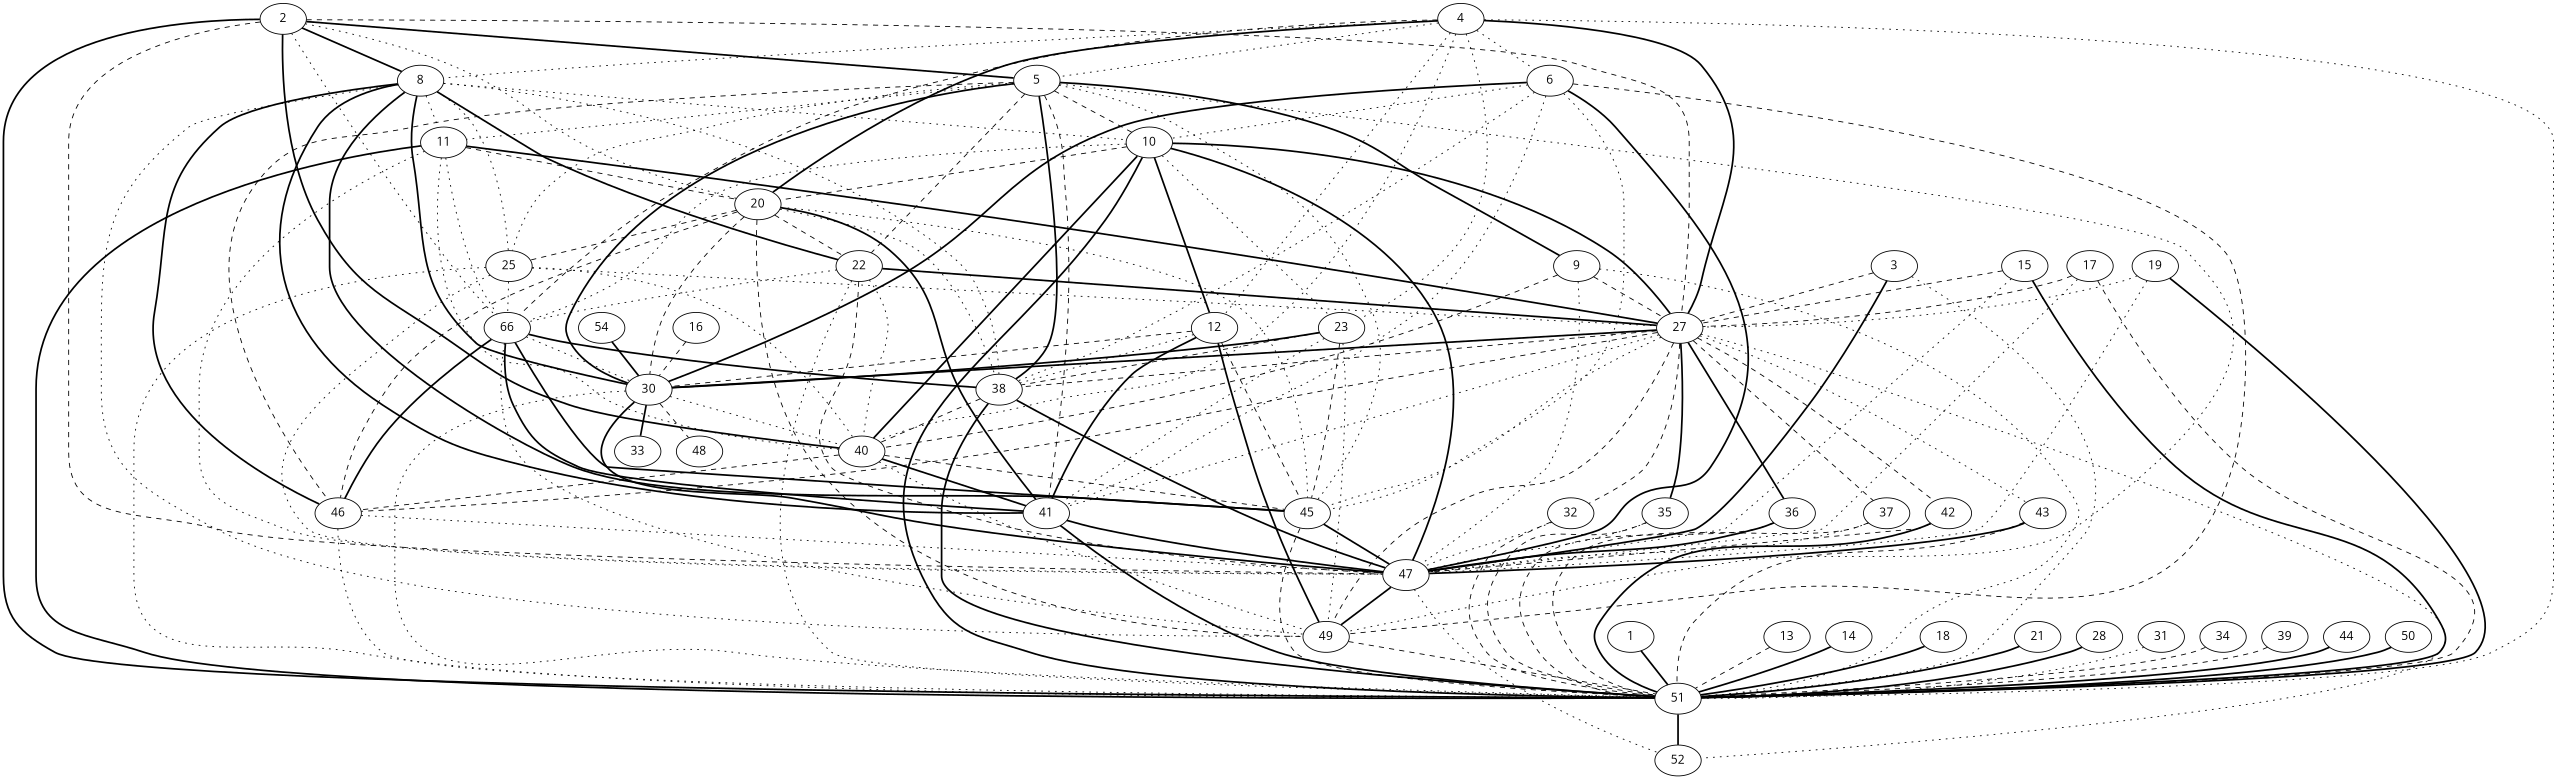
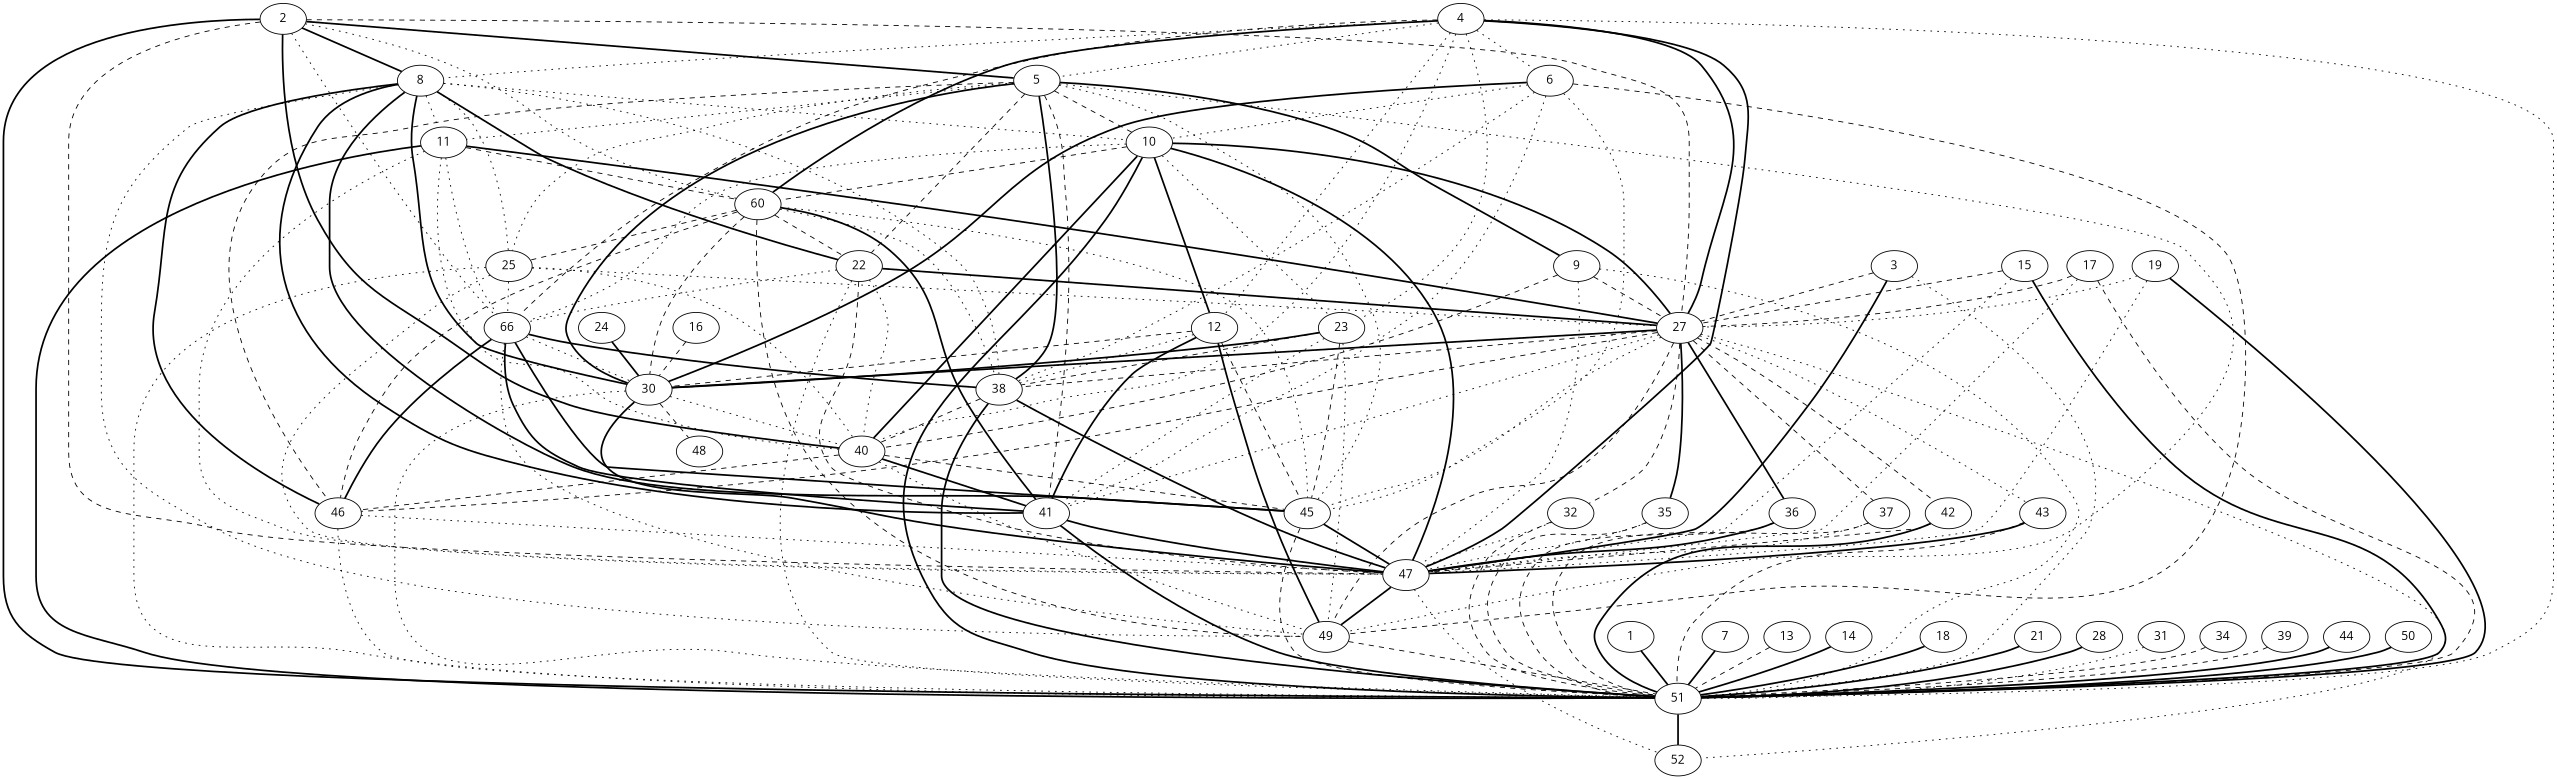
  graph {
    fontname="Open Sans"
    node [fontname="Open Sans"]
    edge [fontname="Open Sans" style=dotted]
    1
    51
    52
    2
    5
    8
-   20
+   20 [label=60]
    n8 [label=66]
    27
    40
    47
    9
    10
    11
    22
    25
    30
    38
    41
    45
    46
    49
    32
    35
    36
    37
    42
    43
    3
    4
    6
    12
    23
-   33
    48
+   7
    13
    14
    15
    16
    17
    18
    19
    21
-   24 [label=54]
+   24
    28
    31
    34
    39
    44
    50
    1 -- 51 [style=bold]
    51 -- 52 [style=bold]
    2 -- 51 [style=bold]
    2 -- 5 [style=bold]
    2 -- 8 [style=bold]
    2 -- 20
    2 -- n8
    2 -- 27 [style=dashed]
    2 -- 40 [style=bold]
    2 -- 47 [style=dashed]
    5 -- 9 [style=bold]
    5 -- 10 [style=dashed]
    5 -- 11
    5 -- 22 [style=dashed]
    5 -- 25
    5 -- 30 [style=bold]
    5 -- 38 [style=bold]
    5 -- 41 [style=dashed]
    5 -- 45
    5 -- 46 [style=dashed]
    5 -- 49
    8 -- 10
    8 -- 11
    8 -- 22 [style=bold]
    8 -- 25
    8 -- 30 [style=bold]
    8 -- 38
    8 -- 41 [style=bold]
    8 -- 45 [style=bold]
    8 -- 46 [style=bold]
    8 -- 49
    20 -- 22 [style=dashed]
    20 -- 25 [style=dashed]
    20 -- 30 [style=dashed]
    20 -- 38
    20 -- 41 [style=bold]
    20 -- 45
    20 -- 46 [style=dashed]
    20 -- 49 [style=dashed]
    n8 -- 30
    n8 -- 38 [style=bold]
    n8 -- 41 [style=bold]
    n8 -- 45 [style=bold]
    n8 -- 46 [style=bold]
    n8 -- 49
    27 -- 52
    27 -- 30 [style=bold]
    27 -- 38 [style=dashed]
    27 -- 41
    27 -- 45
    27 -- 46 [style=dashed]
    27 -- 49 [style=dashed]
    27 -- 32 [style=dashed]
    27 -- 35 [style=bold]
    27 -- 36 [style=bold]
    27 -- 37 [style=dashed]
    27 -- 42 [style=dashed]
    27 -- 43
    40 -- 41 [style=bold]
    40 -- 45 [style=dashed]
    40 -- 46 [style=dashed]
    40 -- 49
    47 -- 52
    47 -- 49 [style=bold]
    9 -- 51
    9 -- 27 [style=dashed]
    9 -- 40 [style=dashed]
    9 -- 47
    10 -- 51 [style=bold]
    10 -- 20 [style=dashed]
    10 -- n8
    10 -- 27 [style=bold]
    10 -- 40 [style=bold]
    10 -- 47 [style=bold]
    10 -- 12 [style=bold]
    10 -- 23
    11 -- 51 [style=bold]
    11 -- 20 [style=dashed]
    11 -- n8
    11 -- 27 [style=bold]
    11 -- 40
    11 -- 47
    22 -- 51
    22 -- n8
    22 -- 27 [style=bold]
    22 -- 40
    22 -- 47 [style=dashed]
    25 -- 51
    25 -- n8
    25 -- 27
    25 -- 40
    25 -- 47
    30 -- 51
    30 -- 40
    30 -- 47 [style=bold]
-   30 -- 33 [style=bold]
    30 -- 48 [style=dashed]
    38 -- 51 [style=bold]
    38 -- 40 [style=dashed]
    38 -- 47 [style=bold]
    41 -- 51 [style=bold]
    41 -- 47 [style=bold]
    45 -- 51 [style=dashed]
    45 -- 47 [style=bold]
    46 -- 51
    46 -- 47
    49 -- 51 [style=dashed]
    32 -- 51 [style=dashed]
    32 -- 47
    35 -- 51 [style=dashed]
    35 -- 47
    36 -- 51 [style=dashed]
    36 -- 47 [style=bold]
    37 -- 51 [style=dashed]
    37 -- 47
    42 -- 51 [style=bold]
    42 -- 47 [style=dashed]
    43 -- 51 [style=dashed]
    43 -- 47 [style=bold]
    3 -- 51
    3 -- 27 [style=dashed]
    3 -- 47 [style=bold]
    4 -- 51
    4 -- 5
    4 -- 8
    4 -- 20 [style=bold]
    4 -- n8 [style=dashed]
    4 -- 27 [style=bold]
    4 -- 40
-   6 -- 47 [style=bold]
+   4 -- 47 [style=bold]
    4 -- 6
    4 -- 12
    4 -- 23
    6 -- 10
    6 -- 30 [style=bold]
    6 -- 38
    6 -- 41
    6 -- 45
    6 -- 49 [style=dashed]
    12 -- 30 [style=dashed]
    12 -- 38
    12 -- 41 [style=bold]
    12 -- 45 [style=dashed]
    12 -- 49 [style=bold]
    23 -- 30 [style=bold]
    23 -- 38 [style=dashed]
    23 -- 41
    23 -- 45 [style=dashed]
    23 -- 49
+   7 -- 51 [style=bold]
    13 -- 51 [style=dashed]
    14 -- 51 [style=bold]
    15 -- 51 [style=bold]
    15 -- 27 [style=dashed]
    15 -- 47
    16 -- 30 [style=dashed]
    17 -- 51 [style=dashed]
    17 -- 27 [style=dashed]
    17 -- 47
    18 -- 51 [style=bold]
    19 -- 51 [style=bold]
    19 -- 27
    19 -- 47
    21 -- 51 [style=bold]
    24 -- 30 [style=bold]
    28 -- 51 [style=bold]
    31 -- 51
    34 -- 51 [style=dashed]
    39 -- 51 [style=dashed]
    44 -- 51 [style=bold]
    50 -- 51 [style=bold]
  }
